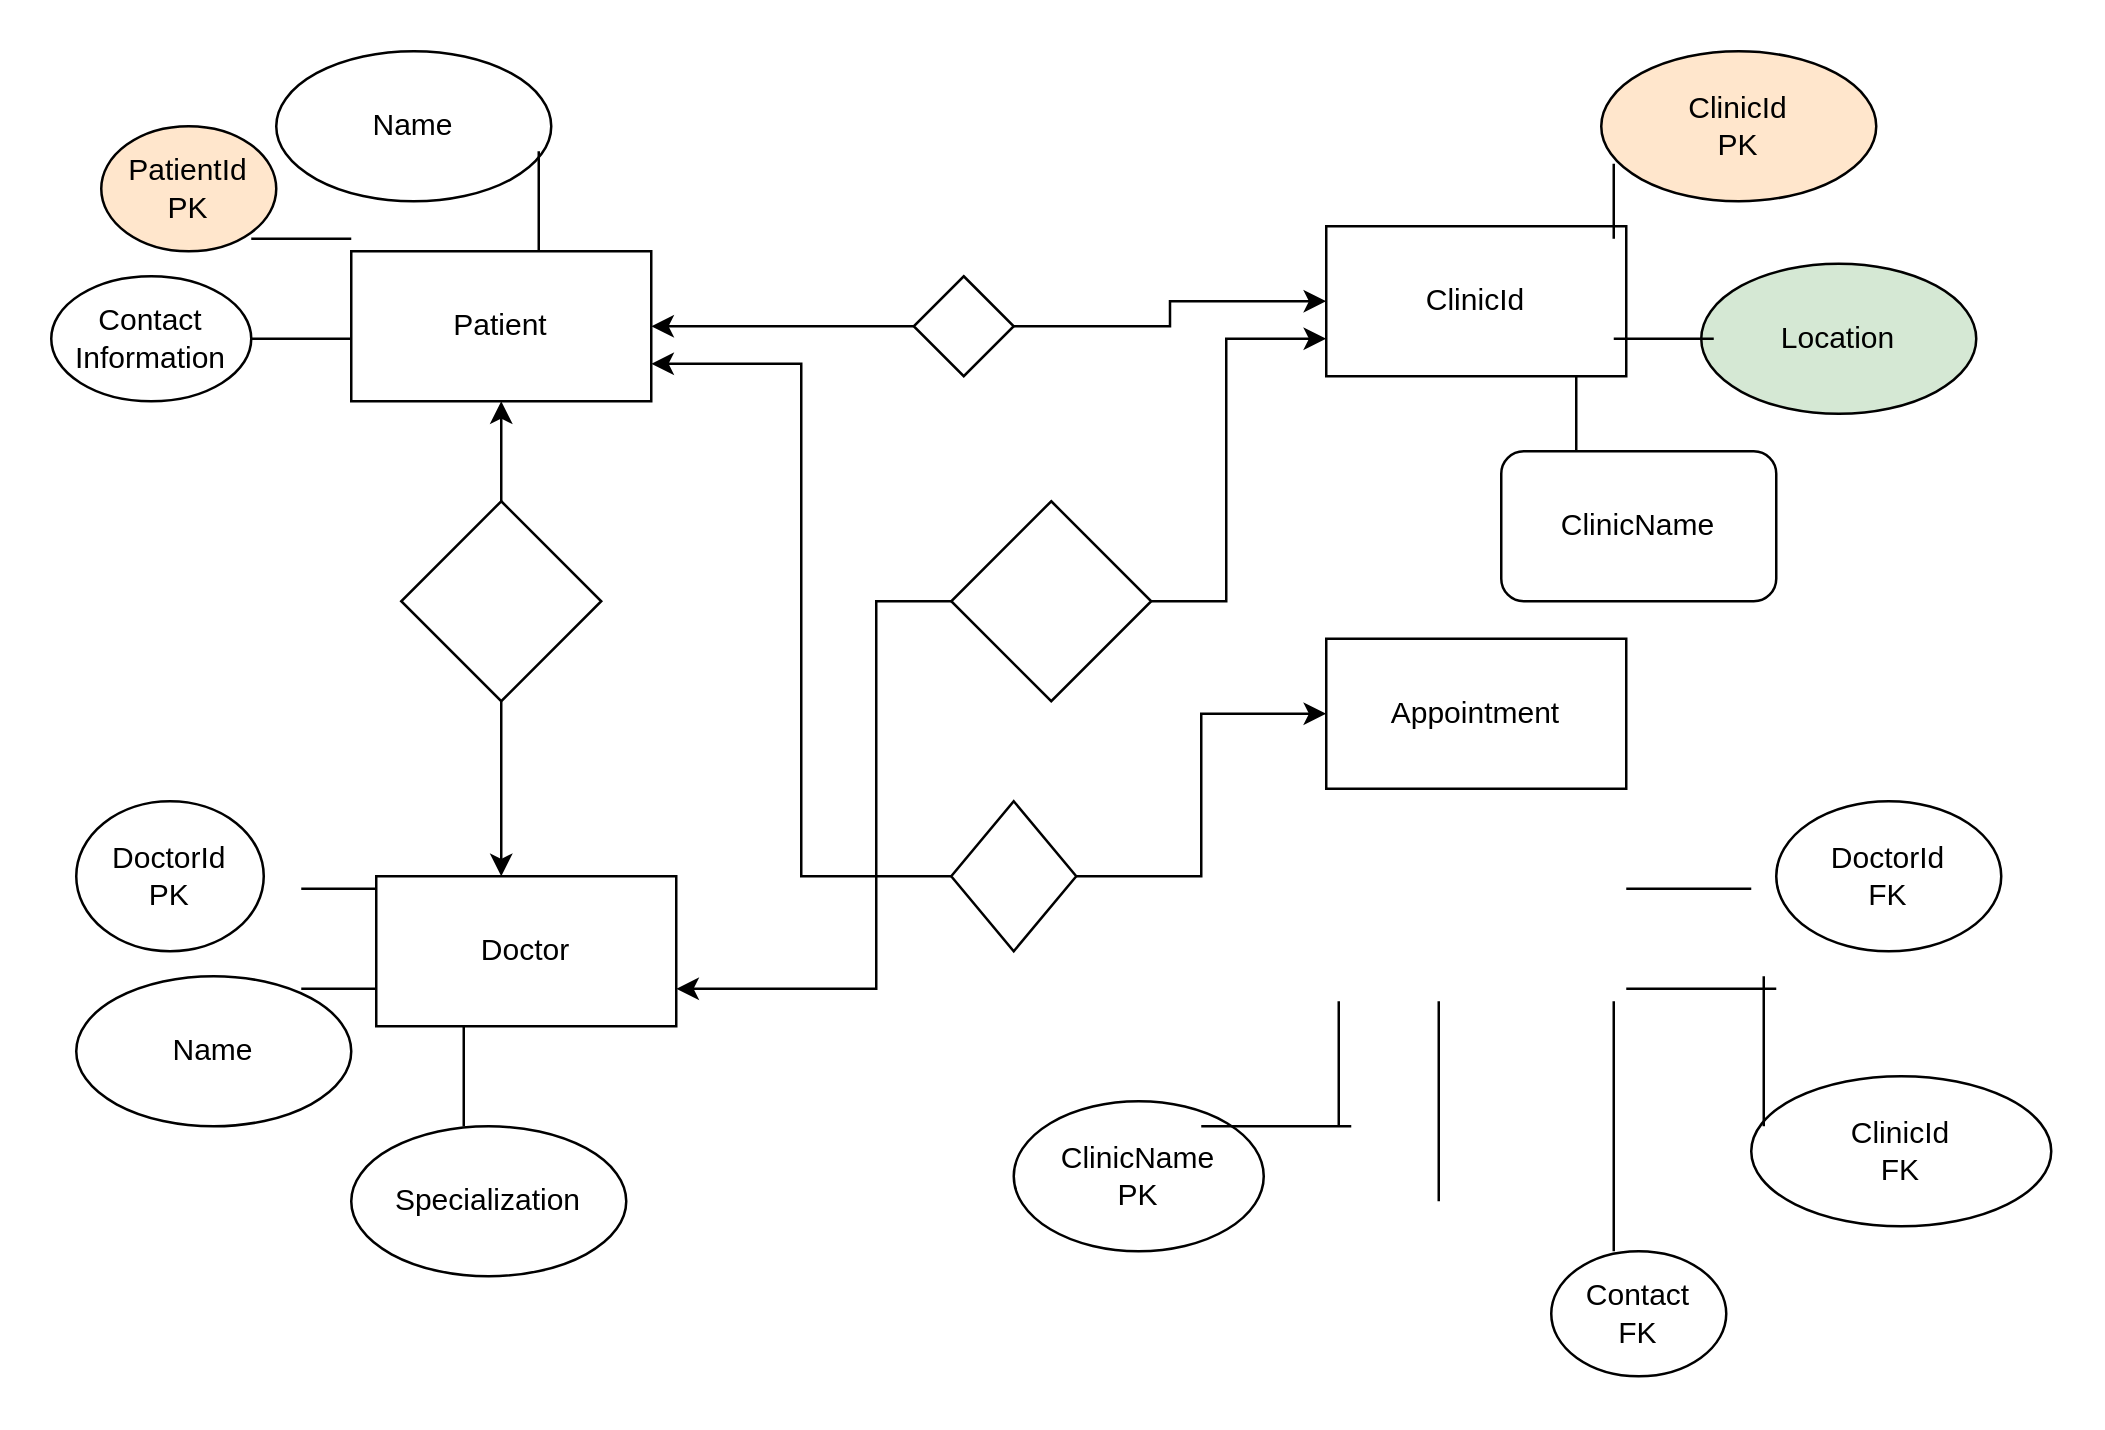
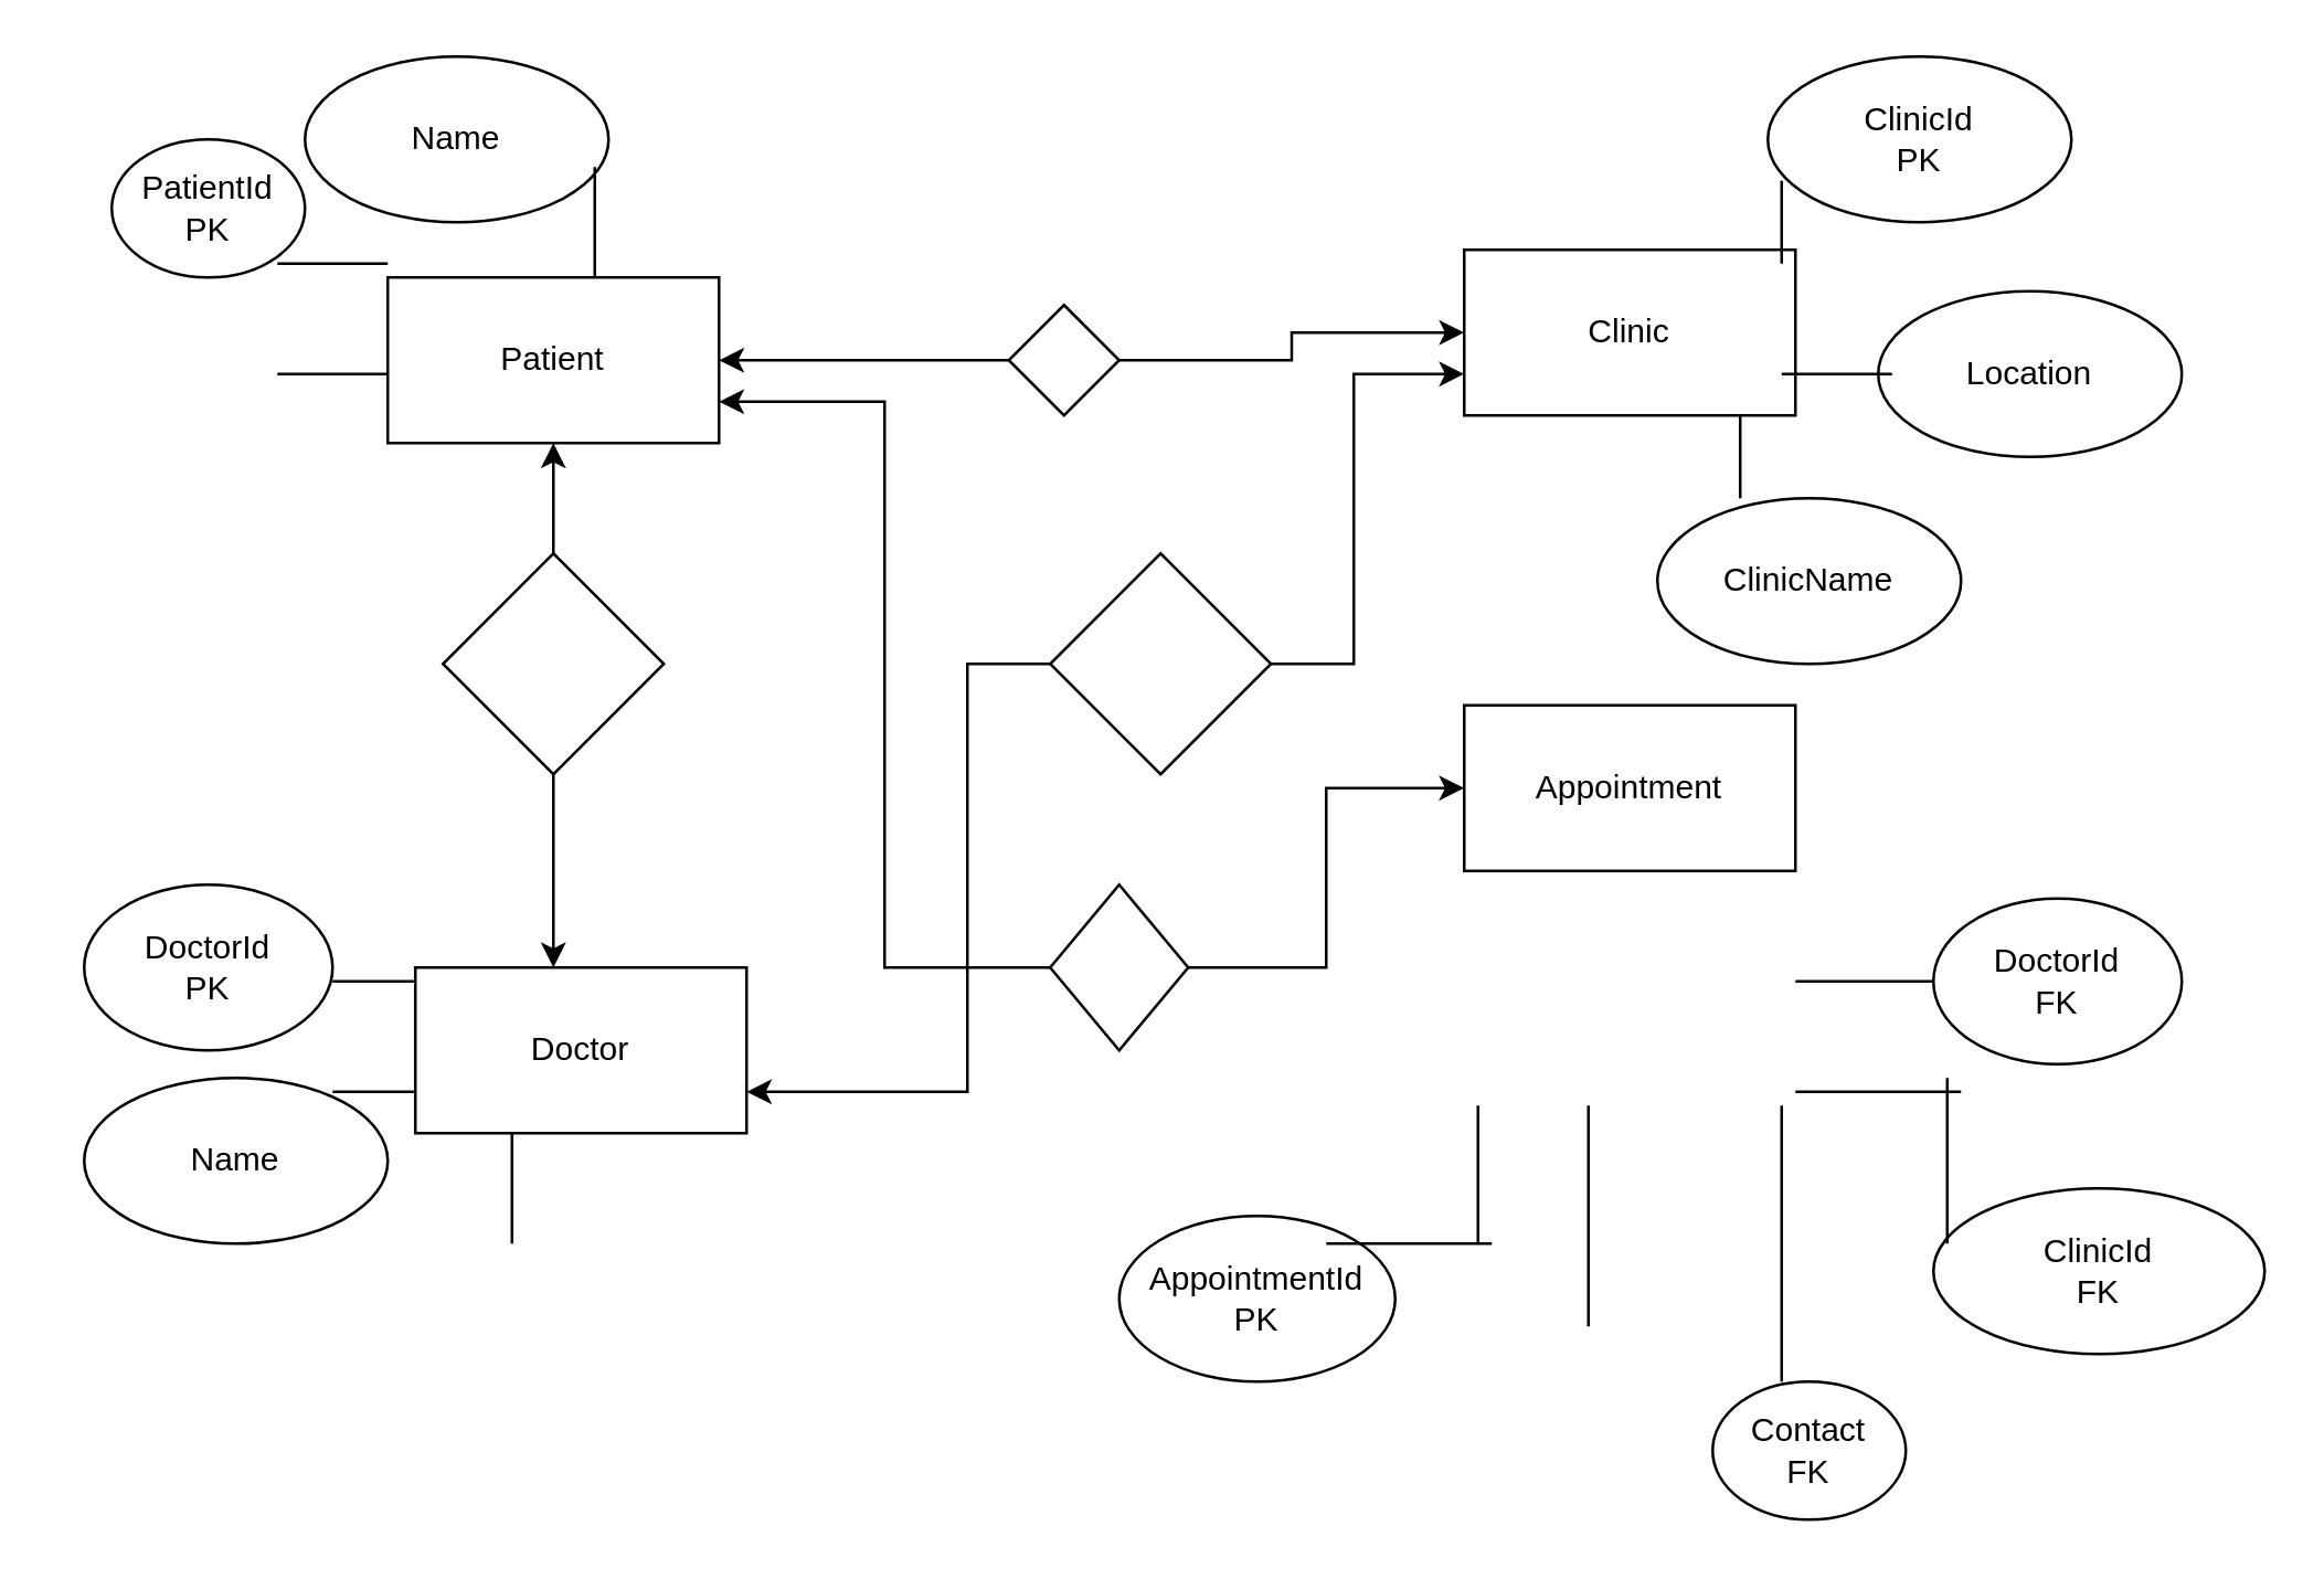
  <mxCell id="0" />
  <mxCell id="1" parent="0" />
  <mxCell id="2" value="Patient" style="rounded=0;whiteSpace=wrap;html=1;" vertex="1" parent="1"><mxGeometry x="140" y="100" width="120" height="60" as="geometry" /></mxCell>
  <mxCell id="3" value="Doctor" style="rounded=0;whiteSpace=wrap;html=1;" vertex="1" parent="1"><mxGeometry x="150" y="350" width="120" height="60" as="geometry" /></mxCell>
  <mxCell id="4" value="Appointment" style="rounded=0;whiteSpace=wrap;html=1;" vertex="1" parent="1"><mxGeometry x="530" y="255" width="120" height="60" as="geometry" /></mxCell>
- <mxCell id="5" value="ClinicId" style="rounded=0;whiteSpace=wrap;html=1;" vertex="1" parent="1"><mxGeometry x="530" y="90" width="120" height="60" as="geometry" /></mxCell>
+ <mxCell id="5" value="Clinic" style="rounded=0;whiteSpace=wrap;html=1;" vertex="1" parent="1"><mxGeometry x="530" y="90" width="120" height="60" as="geometry" /></mxCell>
  <mxCell id="6" value="" style="edgeStyle=orthogonalEdgeStyle;rounded=0;orthogonalLoop=1;jettySize=auto;html=1;" edge="1" parent="1" source="8" target="3"><mxGeometry relative="1" as="geometry"><Array as="points"><mxPoint x="200" y="340" /><mxPoint x="200" y="340" /></Array></mxGeometry></mxCell>
  <mxCell id="7" value="" style="edgeStyle=orthogonalEdgeStyle;rounded=0;orthogonalLoop=1;jettySize=auto;html=1;" edge="1" parent="1" source="8" target="2"><mxGeometry relative="1" as="geometry"><Array as="points"><mxPoint x="200" y="230" /></Array></mxGeometry></mxCell>
  <mxCell id="8" value="" style="rhombus;whiteSpace=wrap;html=1;" vertex="1" parent="1"><mxGeometry x="160" y="200" width="80" height="80" as="geometry" /></mxCell>
  <mxCell id="9" style="edgeStyle=orthogonalEdgeStyle;rounded=0;orthogonalLoop=1;jettySize=auto;html=1;entryX=1;entryY=0.75;entryDx=0;entryDy=0;" edge="1" parent="1" source="11" target="3"><mxGeometry relative="1" as="geometry"><Array as="points"><mxPoint x="350" y="240" /><mxPoint x="350" y="395" /></Array></mxGeometry></mxCell>
  <mxCell id="10" style="edgeStyle=orthogonalEdgeStyle;rounded=0;orthogonalLoop=1;jettySize=auto;html=1;entryX=0;entryY=0.75;entryDx=0;entryDy=0;" edge="1" parent="1" source="11" target="5"><mxGeometry relative="1" as="geometry"><Array as="points"><mxPoint x="490" y="240" /><mxPoint x="490" y="135" /></Array></mxGeometry></mxCell>
  <mxCell id="11" value="" style="rhombus;whiteSpace=wrap;html=1;" vertex="1" parent="1"><mxGeometry x="380" y="200" width="80" height="80" as="geometry" /></mxCell>
  <mxCell id="12" value="" style="edgeStyle=orthogonalEdgeStyle;rounded=0;orthogonalLoop=1;jettySize=auto;html=1;" edge="1" parent="1" source="14" target="2"><mxGeometry relative="1" as="geometry"><Array as="points"><mxPoint x="330" y="130" /><mxPoint x="330" y="130" /></Array></mxGeometry></mxCell>
  <mxCell id="13" value="" style="edgeStyle=orthogonalEdgeStyle;rounded=0;orthogonalLoop=1;jettySize=auto;html=1;entryX=0;entryY=0.5;entryDx=0;entryDy=0;" edge="1" parent="1" source="14" target="5"><mxGeometry relative="1" as="geometry"><mxPoint x="465" y="130" as="targetPoint" /></mxGeometry></mxCell>
  <mxCell id="14" value="" style="rhombus;whiteSpace=wrap;html=1;" vertex="1" parent="1"><mxGeometry x="365" y="110" width="40" height="40" as="geometry" /></mxCell>
  <mxCell id="15" style="edgeStyle=orthogonalEdgeStyle;rounded=0;orthogonalLoop=1;jettySize=auto;html=1;entryX=1;entryY=0.75;entryDx=0;entryDy=0;" edge="1" parent="1" source="17" target="2"><mxGeometry relative="1" as="geometry" /></mxCell>
  <mxCell id="16" style="edgeStyle=orthogonalEdgeStyle;rounded=0;orthogonalLoop=1;jettySize=auto;html=1;entryX=0;entryY=0.5;entryDx=0;entryDy=0;" edge="1" parent="1" source="17" target="4"><mxGeometry relative="1" as="geometry" /></mxCell>
  <mxCell id="17" value="" style="rhombus;whiteSpace=wrap;html=1;" vertex="1" parent="1"><mxGeometry x="380" y="320" width="50" height="60" as="geometry" /></mxCell>
  <mxCell id="18" style="edgeStyle=orthogonalEdgeStyle;rounded=0;orthogonalLoop=1;jettySize=auto;html=1;entryX=0;entryY=0;entryDx=0;entryDy=0;strokeColor=none;" edge="1" parent="1" source="35" target="2"><mxGeometry relative="1" as="geometry"><mxPoint x="135" y="74.5" as="sourcePoint" /></mxGeometry></mxCell>
- <mxCell id="19" value="PatientId&lt;br&gt;PK" style="ellipse;whiteSpace=wrap;html=1;fillColor=#ffe6cc;" vertex="1" parent="1"><mxGeometry x="40" y="50" width="70" height="50" as="geometry" /></mxCell>
+ <mxCell id="19" value="PatientId&lt;br&gt;PK" style="ellipse;whiteSpace=wrap;html=1;" vertex="1" parent="1"><mxGeometry x="40" y="50" width="70" height="50" as="geometry" /></mxCell>
  <mxCell id="20" value="Name" style="ellipse;whiteSpace=wrap;html=1;" vertex="1" parent="1"><mxGeometry x="110" y="20" width="110" height="60" as="geometry" /></mxCell>
- <mxCell id="21" value="Contact Information" style="ellipse;whiteSpace=wrap;html=1;" vertex="1" parent="1"><mxGeometry x="20" y="110" width="80" height="50" as="geometry" /></mxCell>
  <mxCell id="22" value="" style="edgeStyle=orthogonalEdgeStyle;rounded=0;orthogonalLoop=1;jettySize=auto;html=1;entryX=0;entryY=0;entryDx=0;entryDy=0;strokeColor=none;" edge="1" parent="1" source="19"><mxGeometry relative="1" as="geometry"><mxPoint x="110" y="75" as="sourcePoint" /><mxPoint x="110" y="74.5" as="targetPoint" /></mxGeometry></mxCell>
- <mxCell id="23" value="DoctorId&lt;br&gt;PK" style="ellipse;whiteSpace=wrap;html=1;" vertex="1" parent="1"><mxGeometry x="30" y="320" width="75" height="60" as="geometry" /></mxCell>
+ <mxCell id="23" value="DoctorId&lt;br&gt;PK" style="ellipse;whiteSpace=wrap;html=1;" vertex="1" parent="1"><mxGeometry x="30" y="320" width="90" height="60" as="geometry" /></mxCell>
  <mxCell id="24" value="Name" style="ellipse;whiteSpace=wrap;html=1;" vertex="1" parent="1"><mxGeometry x="30" y="390" width="110" height="60" as="geometry" /></mxCell>
- <mxCell id="25" value="Specialization" style="ellipse;whiteSpace=wrap;html=1;" vertex="1" parent="1"><mxGeometry x="140" y="450" width="110" height="60" as="geometry" /></mxCell>
- <mxCell id="26" value="ClinicId&lt;br&gt;PK" style="ellipse;whiteSpace=wrap;html=1;fillColor=#ffe6cc;" vertex="1" parent="1"><mxGeometry x="640" y="20" width="110" height="60" as="geometry" /></mxCell>
- <mxCell id="27" value="ClinicName" style="whiteSpace=wrap;html=1;rounded=1;" vertex="1" parent="1"><mxGeometry x="600" y="180" width="110" height="60" as="geometry" /></mxCell>
- <mxCell id="28" value="Location" style="ellipse;whiteSpace=wrap;html=1;fillColor=#d5e8d4;" vertex="1" parent="1"><mxGeometry x="680" y="105" width="110" height="60" as="geometry" /></mxCell>
- <mxCell id="29" value="ClinicName&lt;br&gt;PK" style="ellipse;whiteSpace=wrap;html=1;" vertex="1" parent="1"><mxGeometry x="405" y="440" width="100" height="60" as="geometry" /></mxCell>
+ <mxCell id="26" value="ClinicId&lt;br&gt;PK" style="ellipse;whiteSpace=wrap;html=1;" vertex="1" parent="1"><mxGeometry x="640" y="20" width="110" height="60" as="geometry" /></mxCell>
+ <mxCell id="27" value="ClinicName" style="ellipse;whiteSpace=wrap;html=1;" vertex="1" parent="1"><mxGeometry x="600" y="180" width="110" height="60" as="geometry" /></mxCell>
+ <mxCell id="28" value="Location" style="ellipse;whiteSpace=wrap;html=1;" vertex="1" parent="1"><mxGeometry x="680" y="105" width="110" height="60" as="geometry" /></mxCell>
+ <mxCell id="29" value="AppointmentId&lt;br&gt;PK" style="ellipse;whiteSpace=wrap;html=1;" vertex="1" parent="1"><mxGeometry x="405" y="440" width="100" height="60" as="geometry" /></mxCell>
  <mxCell id="30" value="Contact&lt;br&gt;FK" style="ellipse;whiteSpace=wrap;html=1;" vertex="1" parent="1"><mxGeometry x="620" y="500" width="70" height="50" as="geometry" /></mxCell>
  <mxCell id="31" value="ClinicId&lt;br&gt;FK" style="ellipse;whiteSpace=wrap;html=1;" vertex="1" parent="1"><mxGeometry x="700" y="430" width="120" height="60" as="geometry" /></mxCell>
- <mxCell id="32" value="DoctorId&lt;br&gt;FK" style="ellipse;whiteSpace=wrap;html=1;" vertex="1" parent="1"><mxGeometry x="710" y="320" width="90" height="60" as="geometry" /></mxCell>
+ <mxCell id="32" value="DoctorId&lt;br&gt;FK" style="ellipse;whiteSpace=wrap;html=1;" vertex="1" parent="1"><mxGeometry x="700" y="325" width="90" height="60" as="geometry" /></mxCell>
  <mxCell id="33" value="" style="line;strokeWidth=1;rotatable=0;dashed=0;labelPosition=right;align=left;verticalAlign=middle;spacingTop=0;spacingLeft=6;points=[];portConstraint=eastwest;" vertex="1" parent="1"><mxGeometry x="100" y="130" width="40" height="10" as="geometry" /></mxCell>
  <mxCell id="34" value="" style="edgeStyle=orthogonalEdgeStyle;rounded=0;orthogonalLoop=1;jettySize=auto;html=1;entryX=0;entryY=0;entryDx=0;entryDy=0;strokeColor=none;" edge="1" parent="1" target="35"><mxGeometry relative="1" as="geometry"><mxPoint x="135" y="74.5" as="sourcePoint" /><mxPoint x="140" y="100" as="targetPoint" /></mxGeometry></mxCell>
  <mxCell id="35" value="" style="line;strokeWidth=1;rotatable=0;dashed=0;labelPosition=right;align=left;verticalAlign=middle;spacingTop=0;spacingLeft=6;points=[];portConstraint=eastwest;" vertex="1" parent="1"><mxGeometry x="100" y="90" width="40" height="10" as="geometry" /></mxCell>
  <mxCell id="36" value="" style="line;strokeWidth=1;direction=south;html=1;" vertex="1" parent="1"><mxGeometry x="210" y="60" width="10" height="40" as="geometry" /></mxCell>
  <mxCell id="37" value="" style="line;strokeWidth=1;direction=south;html=1;" vertex="1" parent="1"><mxGeometry x="640" y="65" width="10" height="30" as="geometry" /></mxCell>
  <mxCell id="38" value="" style="line;strokeWidth=1;html=1;" vertex="1" parent="1"><mxGeometry x="645" y="130" width="40" height="10" as="geometry" /></mxCell>
  <mxCell id="39" value="" style="line;strokeWidth=1;direction=south;html=1;" vertex="1" parent="1"><mxGeometry x="505" y="150" width="250" height="30" as="geometry" /></mxCell>
  <mxCell id="40" value="" style="line;strokeWidth=1;html=1;" vertex="1" parent="1"><mxGeometry x="120" y="350" width="30" height="10" as="geometry" /></mxCell>
  <mxCell id="41" value="" style="line;strokeWidth=1;html=1;" vertex="1" parent="1"><mxGeometry x="120" y="390" width="30" height="10" as="geometry" /></mxCell>
  <mxCell id="42" value="" style="line;strokeWidth=1;direction=south;html=1;" vertex="1" parent="1"><mxGeometry x="180" y="410" width="10" height="40" as="geometry" /></mxCell>
  <mxCell id="43" value="" style="line;strokeWidth=1;direction=south;html=1;" vertex="1" parent="1"><mxGeometry x="570" y="400" width="10" height="80" as="geometry" /></mxCell>
  <mxCell id="44" value="" style="line;strokeWidth=1;direction=south;html=1;" vertex="1" parent="1"><mxGeometry x="640" y="400" width="10" height="100" as="geometry" /></mxCell>
  <mxCell id="45" value="" style="line;strokeWidth=1;direction=south;html=1;" vertex="1" parent="1"><mxGeometry x="530" y="400" width="10" height="50" as="geometry" /></mxCell>
  <mxCell id="46" value="" style="line;strokeWidth=1;html=1;" vertex="1" parent="1"><mxGeometry x="480" y="445" width="60" height="10" as="geometry" /></mxCell>
  <mxCell id="47" value="" style="line;strokeWidth=1;html=1;fontStyle=1" vertex="1" parent="1"><mxGeometry x="650" y="350" width="50" height="10" as="geometry" /></mxCell>
  <mxCell id="48" value="" style="line;strokeWidth=1;html=1;" vertex="1" parent="1"><mxGeometry x="650" y="390" width="60" height="10" as="geometry" /></mxCell>
  <mxCell id="49" value="" style="line;strokeWidth=1;direction=south;html=1;" vertex="1" parent="1"><mxGeometry x="700" y="390" width="10" height="60" as="geometry" /></mxCell>
